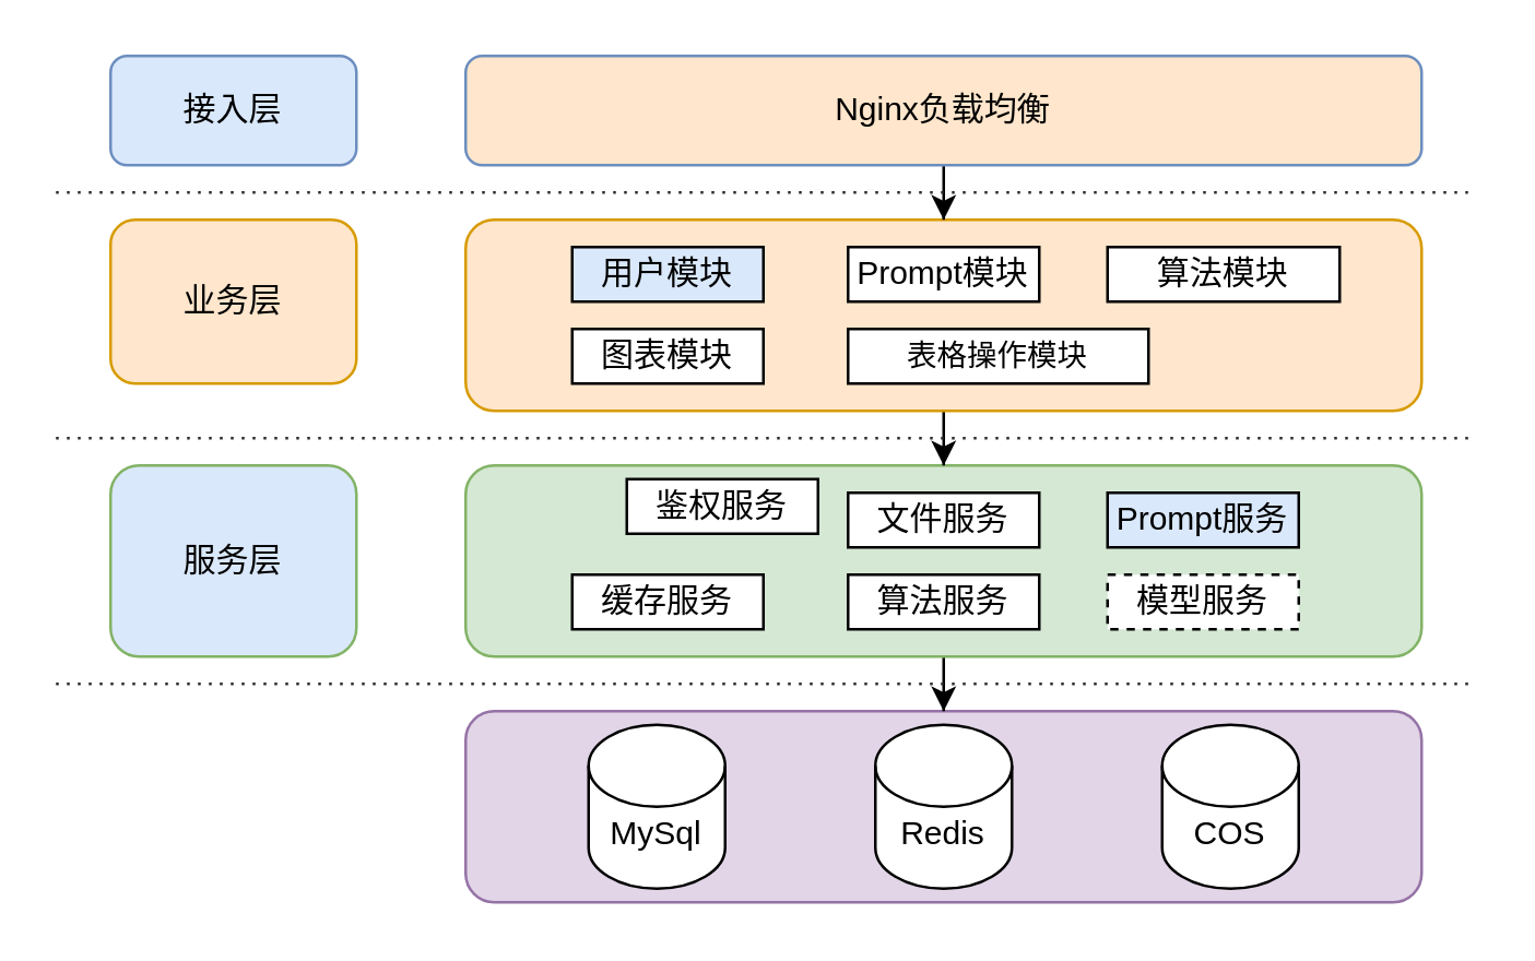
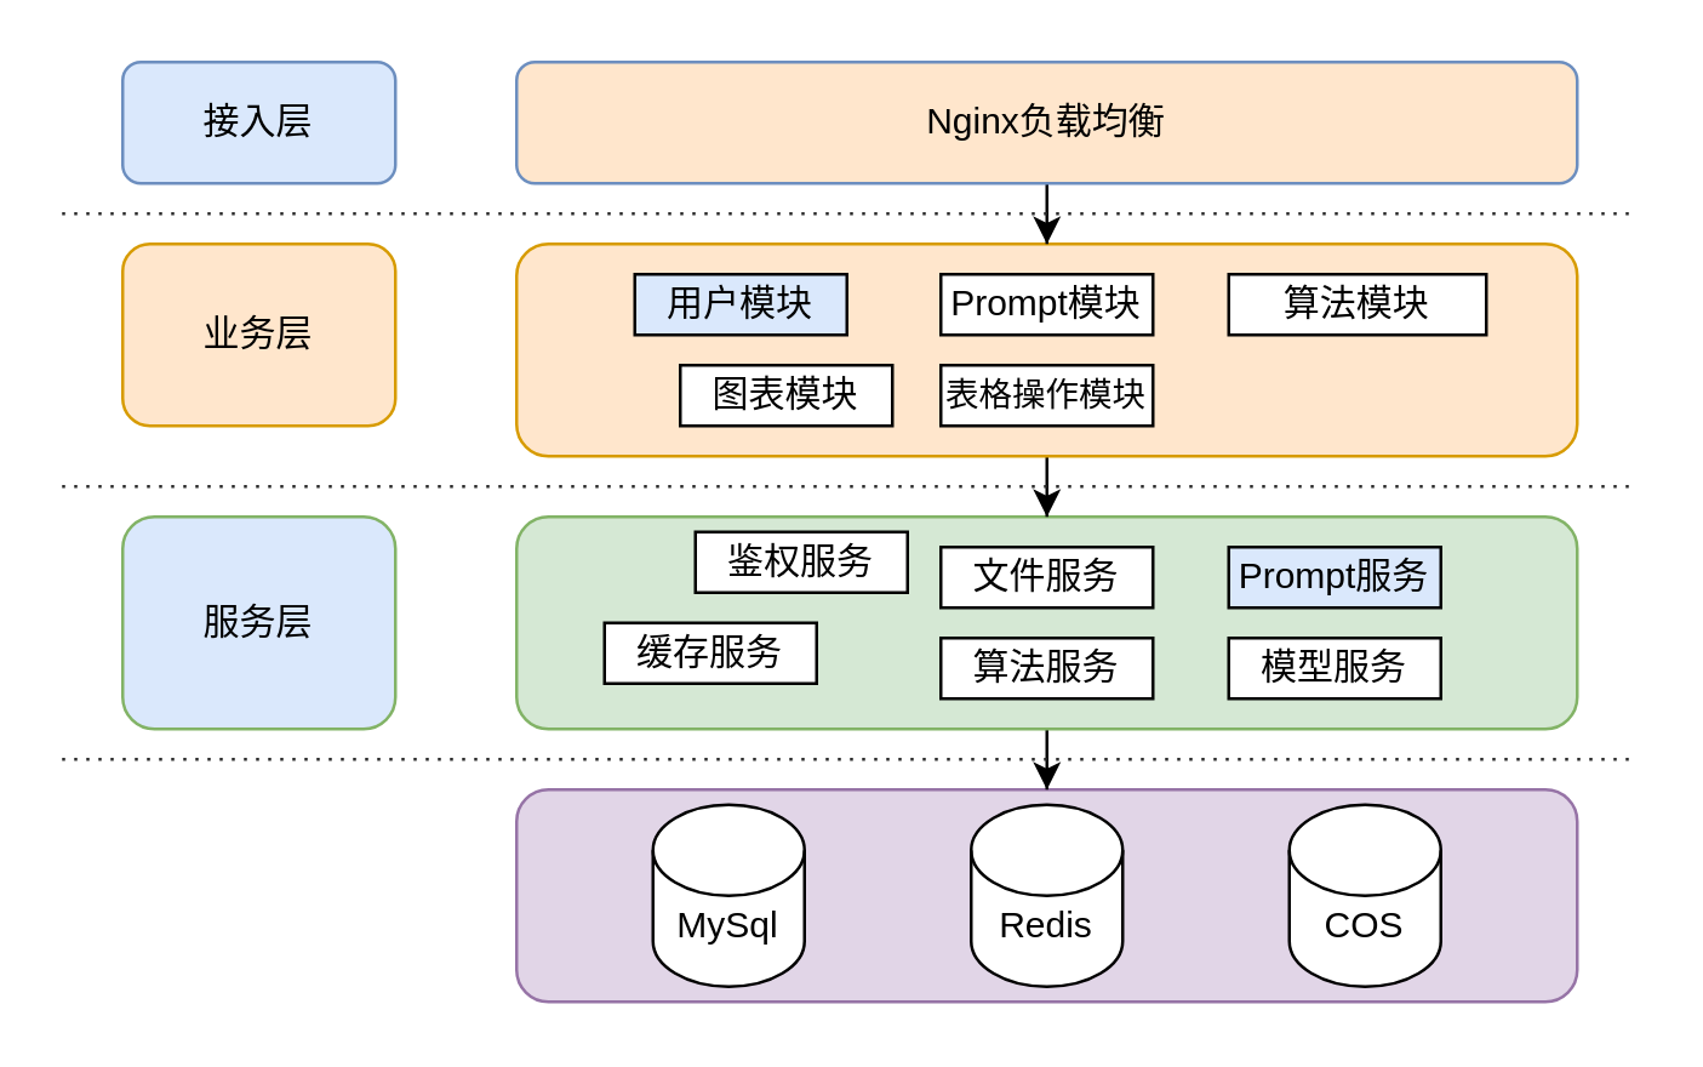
  <mxCell id="0" />
  <mxCell id="1" parent="0" />
  <mxCell id="2" value="接入层" style="rounded=1;whiteSpace=wrap;html=1;fillColor=#dae8fc;strokeColor=#6c8ebf;" vertex="1" parent="1"><mxGeometry x="40" y="20" width="90" height="40" as="geometry" /></mxCell>
  <mxCell id="3" value="服务层" style="rounded=1;whiteSpace=wrap;html=1;fillColor=#dae8fc;strokeColor=#82b366;" vertex="1" parent="1"><mxGeometry x="40" y="170" width="90" height="70" as="geometry" /></mxCell>
  <mxCell id="4" value="" style="rounded=1;whiteSpace=wrap;html=1;fillColor=#e1d5e7;strokeColor=#9673a6;" vertex="1" parent="1"><mxGeometry x="170" y="260" width="350" height="70" as="geometry" /></mxCell>
  <mxCell id="5" value="" style="shape=cylinder3;whiteSpace=wrap;html=1;boundedLbl=1;backgroundOutline=1;size=15;" vertex="1" parent="1"><mxGeometry x="215" y="265" width="50" height="60" as="geometry" /></mxCell>
  <mxCell id="6" value="MySql" style="text;html=1;align=center;verticalAlign=middle;whiteSpace=wrap;rounded=0;" vertex="1" parent="1"><mxGeometry x="210" y="290" width="60" height="30" as="geometry" /></mxCell>
  <mxCell id="7" value="" style="shape=cylinder3;whiteSpace=wrap;html=1;boundedLbl=1;backgroundOutline=1;size=15;" vertex="1" parent="1"><mxGeometry x="320" y="265" width="50" height="60" as="geometry" /></mxCell>
  <mxCell id="8" value="Redis" style="text;html=1;align=center;verticalAlign=middle;whiteSpace=wrap;rounded=0;" vertex="1" parent="1"><mxGeometry x="315" y="290" width="60" height="30" as="geometry" /></mxCell>
  <mxCell id="9" value="" style="shape=cylinder3;whiteSpace=wrap;html=1;boundedLbl=1;backgroundOutline=1;size=15;" vertex="1" parent="1"><mxGeometry x="425" y="265" width="50" height="60" as="geometry" /></mxCell>
  <mxCell id="10" value="COS" style="text;html=1;align=center;verticalAlign=middle;whiteSpace=wrap;rounded=0;" vertex="1" parent="1"><mxGeometry x="420" y="290" width="60" height="30" as="geometry" /></mxCell>
  <mxCell id="11" style="edgeStyle=orthogonalEdgeStyle;rounded=0;orthogonalLoop=1;jettySize=auto;html=1;entryX=0.5;entryY=0;entryDx=0;entryDy=0;" edge="1" parent="1" source="12" target="4"><mxGeometry relative="1" as="geometry" /></mxCell>
  <mxCell id="12" value="" style="rounded=1;whiteSpace=wrap;html=1;fillColor=#d5e8d4;strokeColor=#82b366;" vertex="1" parent="1"><mxGeometry x="170" y="170" width="350" height="70" as="geometry" /></mxCell>
  <mxCell id="13" value="鉴权服务" style="rounded=0;whiteSpace=wrap;html=1;" vertex="1" parent="1"><mxGeometry x="229" y="175" width="70" height="20" as="geometry" /></mxCell>
  <mxCell id="14" value="文件服务" style="rounded=0;whiteSpace=wrap;html=1;" vertex="1" parent="1"><mxGeometry x="310" y="180" width="70" height="20" as="geometry" /></mxCell>
- <mxCell id="15" value="缓存服务" style="rounded=0;whiteSpace=wrap;html=1;" vertex="1" parent="1"><mxGeometry x="209" y="210" width="70" height="20" as="geometry" /></mxCell>
+ <mxCell id="15" value="缓存服务" style="rounded=0;whiteSpace=wrap;html=1;" vertex="1" parent="1"><mxGeometry x="199" y="205" width="70" height="20" as="geometry" /></mxCell>
  <mxCell id="16" value="算法服务" style="rounded=0;whiteSpace=wrap;html=1;" vertex="1" parent="1"><mxGeometry x="310" y="210" width="70" height="20" as="geometry" /></mxCell>
  <mxCell id="17" value="Prompt服务" style="rounded=0;whiteSpace=wrap;html=1;fillColor=#dae8fc;" vertex="1" parent="1"><mxGeometry x="405" y="180" width="70" height="20" as="geometry" /></mxCell>
- <mxCell id="18" value="模型服务" style="rounded=0;whiteSpace=wrap;html=1;dashed=1;" vertex="1" parent="1"><mxGeometry x="405" y="210" width="70" height="20" as="geometry" /></mxCell>
+ <mxCell id="18" value="模型服务" style="rounded=0;whiteSpace=wrap;html=1;" vertex="1" parent="1"><mxGeometry x="405" y="210" width="70" height="20" as="geometry" /></mxCell>
  <mxCell id="19" value="业务层" style="rounded=1;whiteSpace=wrap;html=1;fillColor=#ffe6cc;strokeColor=#d79b00;" vertex="1" parent="1"><mxGeometry x="40" y="80" width="90" height="60" as="geometry" /></mxCell>
  <mxCell id="20" style="edgeStyle=orthogonalEdgeStyle;rounded=0;orthogonalLoop=1;jettySize=auto;html=1;entryX=0.5;entryY=0;entryDx=0;entryDy=0;" edge="1" parent="1" source="21" target="12"><mxGeometry relative="1" as="geometry" /></mxCell>
  <mxCell id="21" value="" style="rounded=1;whiteSpace=wrap;html=1;fillColor=#ffe6cc;strokeColor=#d79b00;" vertex="1" parent="1"><mxGeometry x="170" y="80" width="350" height="70" as="geometry" /></mxCell>
  <mxCell id="22" value="用户模块" style="rounded=0;whiteSpace=wrap;html=1;fillColor=#dae8fc;" vertex="1" parent="1"><mxGeometry x="209" y="90" width="70" height="20" as="geometry" /></mxCell>
  <mxCell id="23" value="Prompt模块" style="rounded=0;whiteSpace=wrap;html=1;" vertex="1" parent="1"><mxGeometry x="310" y="90" width="70" height="20" as="geometry" /></mxCell>
- <mxCell id="24" value="图表模块" style="rounded=0;whiteSpace=wrap;html=1;" vertex="1" parent="1"><mxGeometry x="209" y="120" width="70" height="20" as="geometry" /></mxCell>
- <mxCell id="25" value="&lt;font style=&quot;font-size: 11px;&quot;&gt;表格操作模块&lt;/font&gt;" style="rounded=0;whiteSpace=wrap;html=1;" vertex="1" parent="1"><mxGeometry x="310" y="120" width="110" height="20" as="geometry" /></mxCell>
+ <mxCell id="24" value="图表模块" style="rounded=0;whiteSpace=wrap;html=1;" vertex="1" parent="1"><mxGeometry x="224" y="120" width="70" height="20" as="geometry" /></mxCell>
+ <mxCell id="25" value="&lt;font style=&quot;font-size: 11px;&quot;&gt;表格操作模块&lt;/font&gt;" style="rounded=0;whiteSpace=wrap;html=1;" vertex="1" parent="1"><mxGeometry x="310" y="120" width="70" height="20" as="geometry" /></mxCell>
  <mxCell id="26" value="算法模块" style="rounded=0;whiteSpace=wrap;html=1;" vertex="1" parent="1"><mxGeometry x="405" y="90" width="85" height="20" as="geometry" /></mxCell>
  <mxCell id="27" style="edgeStyle=orthogonalEdgeStyle;rounded=0;orthogonalLoop=1;jettySize=auto;html=1;entryX=0.5;entryY=0;entryDx=0;entryDy=0;" edge="1" parent="1" source="28" target="21"><mxGeometry relative="1" as="geometry" /></mxCell>
  <mxCell id="28" value="Nginx负载均衡" style="rounded=1;whiteSpace=wrap;html=1;fillColor=#ffe6cc;strokeColor=#6c8ebf;" vertex="1" parent="1"><mxGeometry x="170" y="20" width="350" height="40" as="geometry" /></mxCell>
  <mxCell id="29" value="" style="endArrow=none;dashed=1;html=1;dashPattern=1 3;strokeWidth=1;rounded=1;curved=0;strokeColor=#2B2B2B;" edge="1" parent="1"><mxGeometry width="50" height="50" relative="1" as="geometry"><mxPoint x="20" y="70" as="sourcePoint" /><mxPoint x="540" y="70" as="targetPoint" /></mxGeometry></mxCell>
  <mxCell id="30" value="" style="endArrow=none;dashed=1;html=1;dashPattern=1 3;strokeWidth=1;rounded=1;curved=0;strokeColor=#2B2B2B;" edge="1" parent="1"><mxGeometry width="50" height="50" relative="1" as="geometry"><mxPoint x="20" y="160" as="sourcePoint" /><mxPoint x="540" y="160" as="targetPoint" /></mxGeometry></mxCell>
  <mxCell id="31" value="" style="endArrow=none;dashed=1;html=1;dashPattern=1 3;strokeWidth=1;rounded=1;curved=0;strokeColor=#2B2B2B;" edge="1" parent="1"><mxGeometry width="50" height="50" relative="1" as="geometry"><mxPoint x="20" y="250" as="sourcePoint" /><mxPoint x="540" y="250" as="targetPoint" /></mxGeometry></mxCell>
